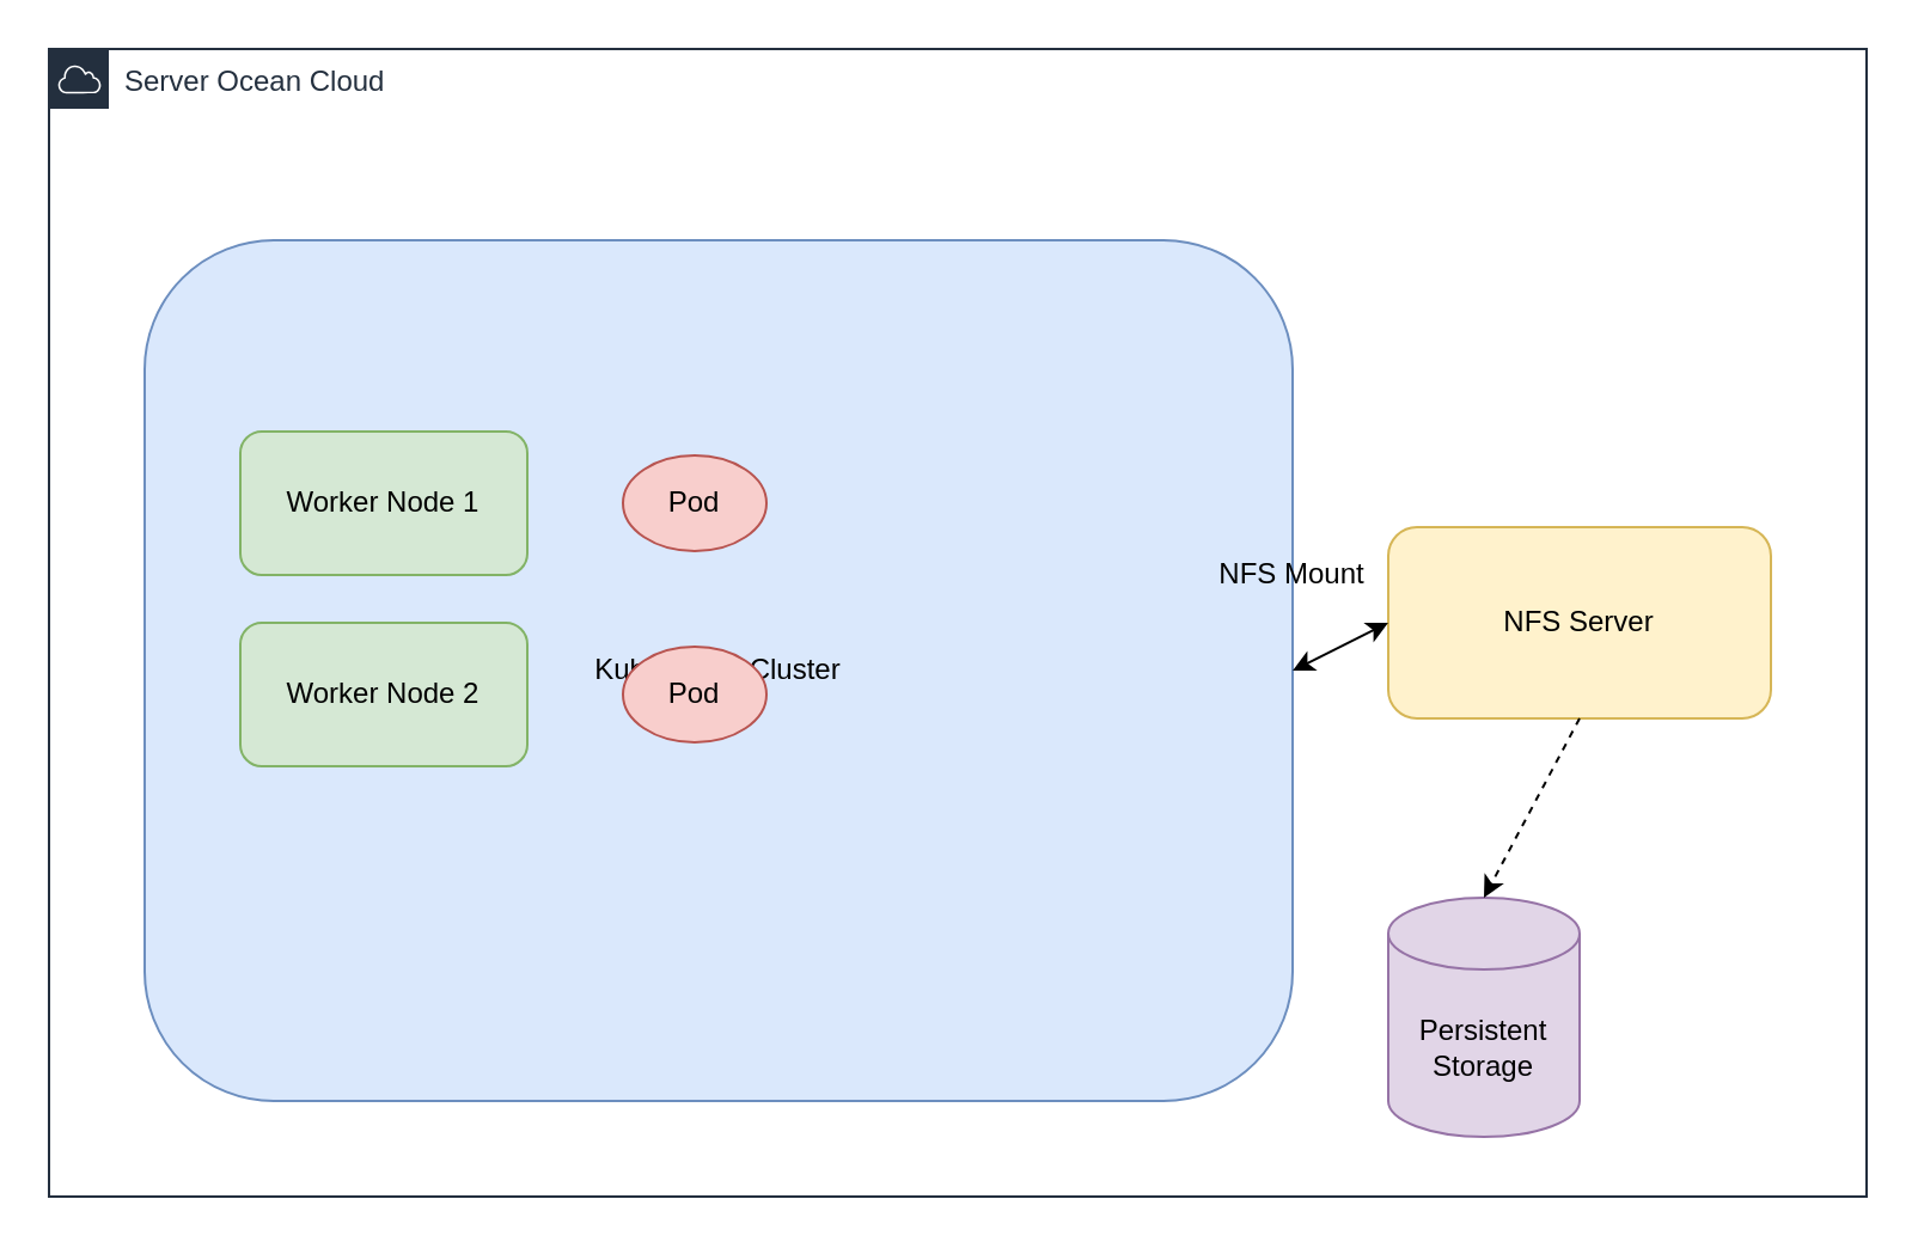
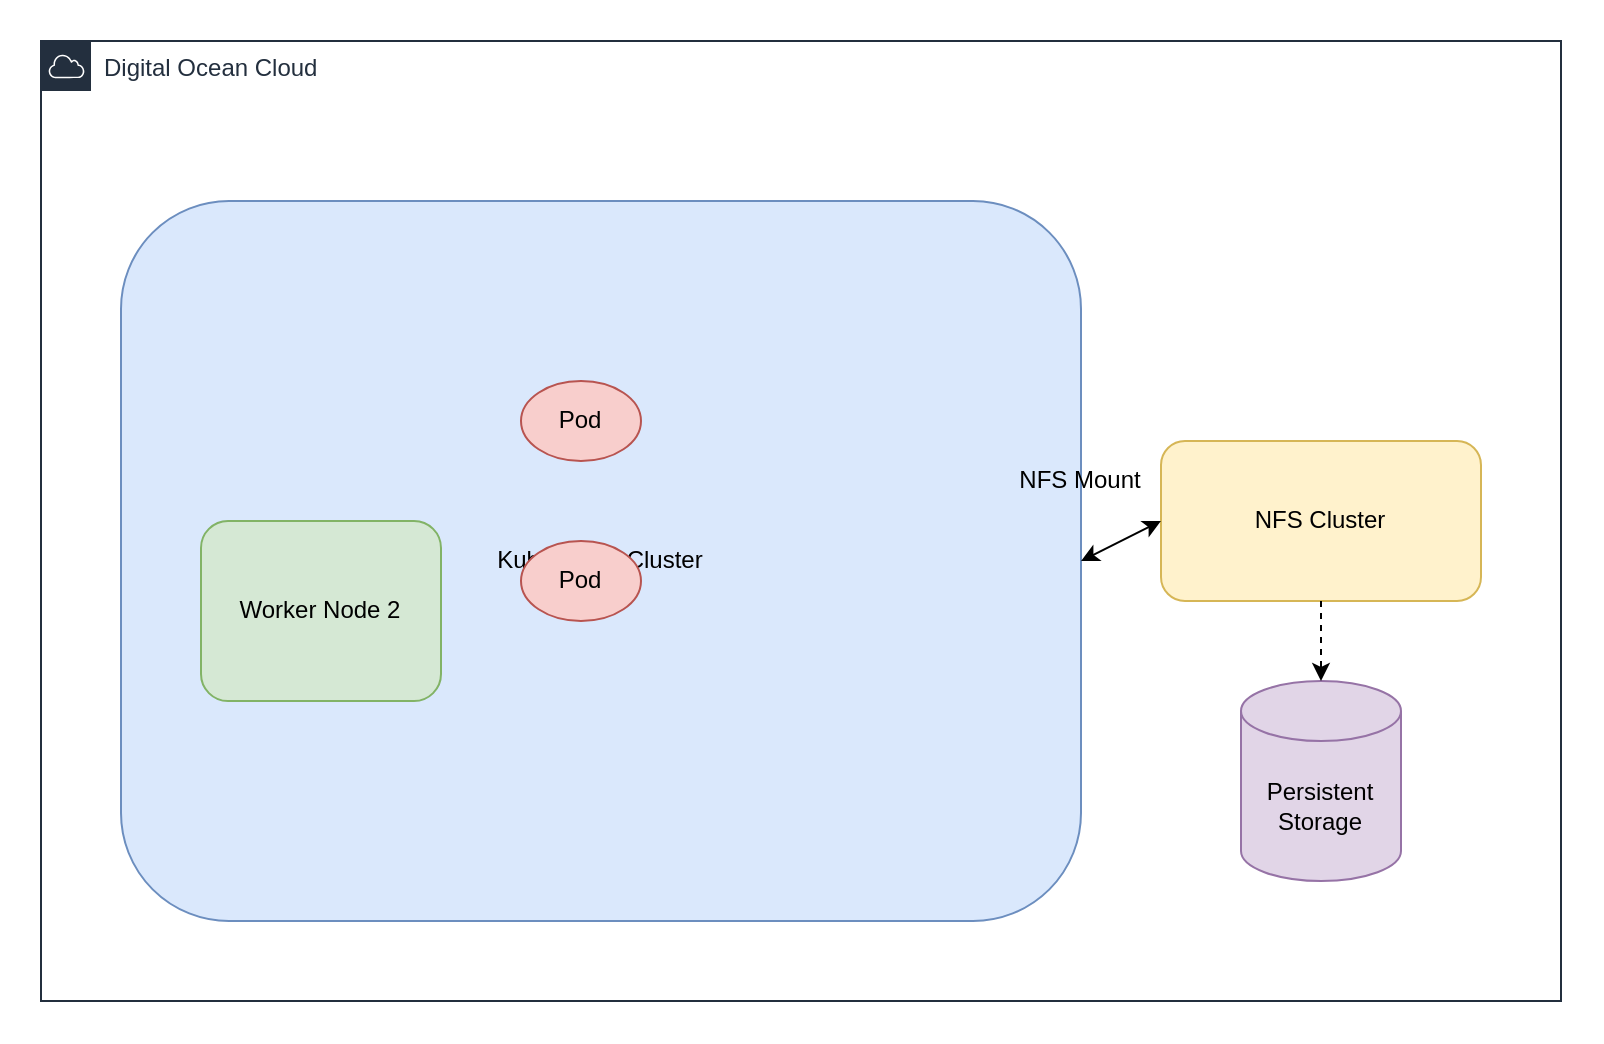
  <mxCell id="0" />
  <mxCell id="1" parent="0" />
- <mxCell id="2" value="Server Ocean Cloud" style="points=[[0,0],[0.25,0],[0.5,0],[0.75,0],[1,0],[1,0.25],[1,0.5],[1,0.75],[1,1],[0.75,1],[0.5,1],[0.25,1],[0,1],[0,0.75],[0,0.5],[0,0.25]];outlineConnect=0;gradientColor=none;html=1;whiteSpace=wrap;fontSize=12;fontStyle=0;container=1;pointerEvents=0;collapsible=0;recursiveResize=0;shape=mxgraph.aws4.group;grIcon=mxgraph.aws4.group_aws_cloud;strokeColor=#232F3E;fillColor=none;verticalAlign=top;align=left;spacingLeft=30;fontColor=#232F3E;dashed=0;" vertex="1" parent="1"><mxGeometry x="20" y="20" width="760" height="480" as="geometry" /></mxCell>
+ <mxCell id="2" value="Digital Ocean Cloud" style="points=[[0,0],[0.25,0],[0.5,0],[0.75,0],[1,0],[1,0.25],[1,0.5],[1,0.75],[1,1],[0.75,1],[0.5,1],[0.25,1],[0,1],[0,0.75],[0,0.5],[0,0.25]];outlineConnect=0;gradientColor=none;html=1;whiteSpace=wrap;fontSize=12;fontStyle=0;container=1;pointerEvents=0;collapsible=0;recursiveResize=0;shape=mxgraph.aws4.group;grIcon=mxgraph.aws4.group_aws_cloud;strokeColor=#232F3E;fillColor=none;verticalAlign=top;align=left;spacingLeft=30;fontColor=#232F3E;dashed=0;" vertex="1" parent="1"><mxGeometry x="20" y="20" width="760" height="480" as="geometry" /></mxCell>
  <mxCell id="3" value="Kubernetes Cluster" style="rounded=1;whiteSpace=wrap;html=1;fillColor=#dae8fc;strokeColor=#6c8ebf;" vertex="1" parent="2"><mxGeometry x="40" y="80" width="480" height="360" as="geometry" /></mxCell>
- <mxCell id="4" value="Worker Node 1" style="rounded=1;whiteSpace=wrap;html=1;fillColor=#d5e8d4;strokeColor=#82b366;" vertex="1" parent="2"><mxGeometry x="80" y="160" width="120" height="60" as="geometry" /></mxCell>
- <mxCell id="5" value="Worker Node 2" style="rounded=1;whiteSpace=wrap;html=1;fillColor=#d5e8d4;strokeColor=#82b366;" vertex="1" parent="2"><mxGeometry x="80" y="240" width="120" height="60" as="geometry" /></mxCell>
- <mxCell id="6" value="NFS Server" style="rounded=1;whiteSpace=wrap;html=1;fillColor=#fff2cc;strokeColor=#d6b656;" vertex="1" parent="2"><mxGeometry x="560" y="200" width="160" height="80" as="geometry" /></mxCell>
+ <mxCell id="5" value="Worker Node 2" style="rounded=1;whiteSpace=wrap;html=1;fillColor=#d5e8d4;strokeColor=#82b366;" vertex="1" parent="2"><mxGeometry x="80" y="240" width="120" height="90" as="geometry" /></mxCell>
+ <mxCell id="6" value="NFS Cluster" style="rounded=1;whiteSpace=wrap;html=1;fillColor=#fff2cc;strokeColor=#d6b656;" vertex="1" parent="2"><mxGeometry x="560" y="200" width="160" height="80" as="geometry" /></mxCell>
  <mxCell id="7" value="" style="endArrow=classic;startArrow=classic;html=1;rounded=0;exitX=1;exitY=0.5;exitDx=0;exitDy=0;entryX=0;entryY=0.5;entryDx=0;entryDy=0;" edge="1" parent="2" source="3" target="6"><mxGeometry width="50" height="50" relative="1" as="geometry"><mxPoint x="390" y="270" as="sourcePoint" /><mxPoint x="440" y="220" as="targetPoint" /></mxGeometry></mxCell>
  <mxCell id="8" value="NFS Mount" style="text;html=1;strokeColor=none;fillColor=none;align=center;verticalAlign=middle;whiteSpace=wrap;rounded=0;" vertex="1" parent="2"><mxGeometry x="480" y="210" width="80" height="20" as="geometry" /></mxCell>
  <mxCell id="9" value="Pod" style="ellipse;whiteSpace=wrap;html=1;fillColor=#f8cecc;strokeColor=#b85450;" vertex="1" parent="2"><mxGeometry x="240" y="170" width="60" height="40" as="geometry" /></mxCell>
  <mxCell id="10" value="Pod" style="ellipse;whiteSpace=wrap;html=1;fillColor=#f8cecc;strokeColor=#b85450;" vertex="1" parent="2"><mxGeometry x="240" y="250" width="60" height="40" as="geometry" /></mxCell>
- <mxCell id="11" value="Persistent Storage" style="shape=cylinder3;whiteSpace=wrap;html=1;boundedLbl=1;backgroundOutline=1;size=15;fillColor=#e1d5e7;strokeColor=#9673a6;" vertex="1" parent="2"><mxGeometry x="560" y="355" width="80" height="100" as="geometry" /></mxCell>
+ <mxCell id="11" value="Persistent Storage" style="shape=cylinder3;whiteSpace=wrap;html=1;boundedLbl=1;backgroundOutline=1;size=15;fillColor=#e1d5e7;strokeColor=#9673a6;" vertex="1" parent="2"><mxGeometry x="600" y="320" width="80" height="100" as="geometry" /></mxCell>
  <mxCell id="12" value="" style="endArrow=classic;html=1;rounded=0;exitX=0.5;exitY=1;exitDx=0;exitDy=0;entryX=0.5;entryY=0;entryDx=0;entryDy=0;entryPerimeter=0;dashed=1;" edge="1" parent="2" source="6" target="11"><mxGeometry width="50" height="50" relative="1" as="geometry"><mxPoint x="390" y="270" as="sourcePoint" /><mxPoint x="440" y="220" as="targetPoint" /></mxGeometry></mxCell>
